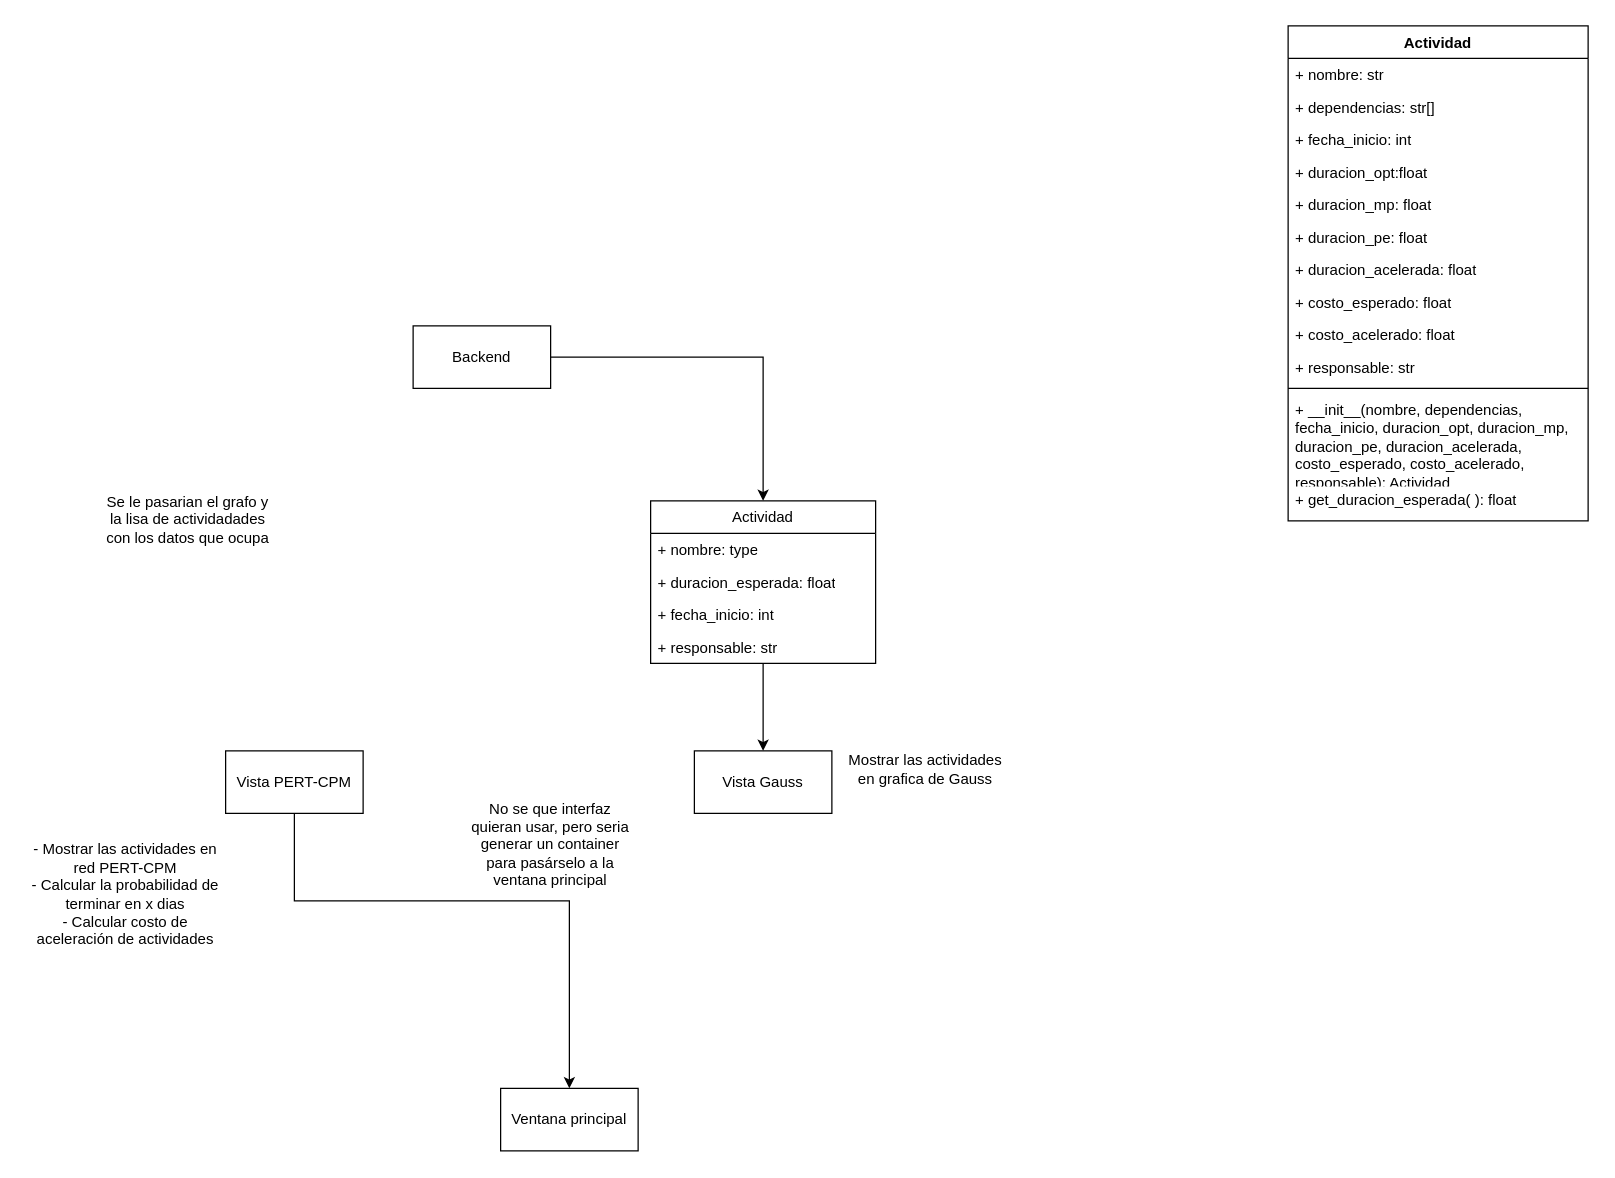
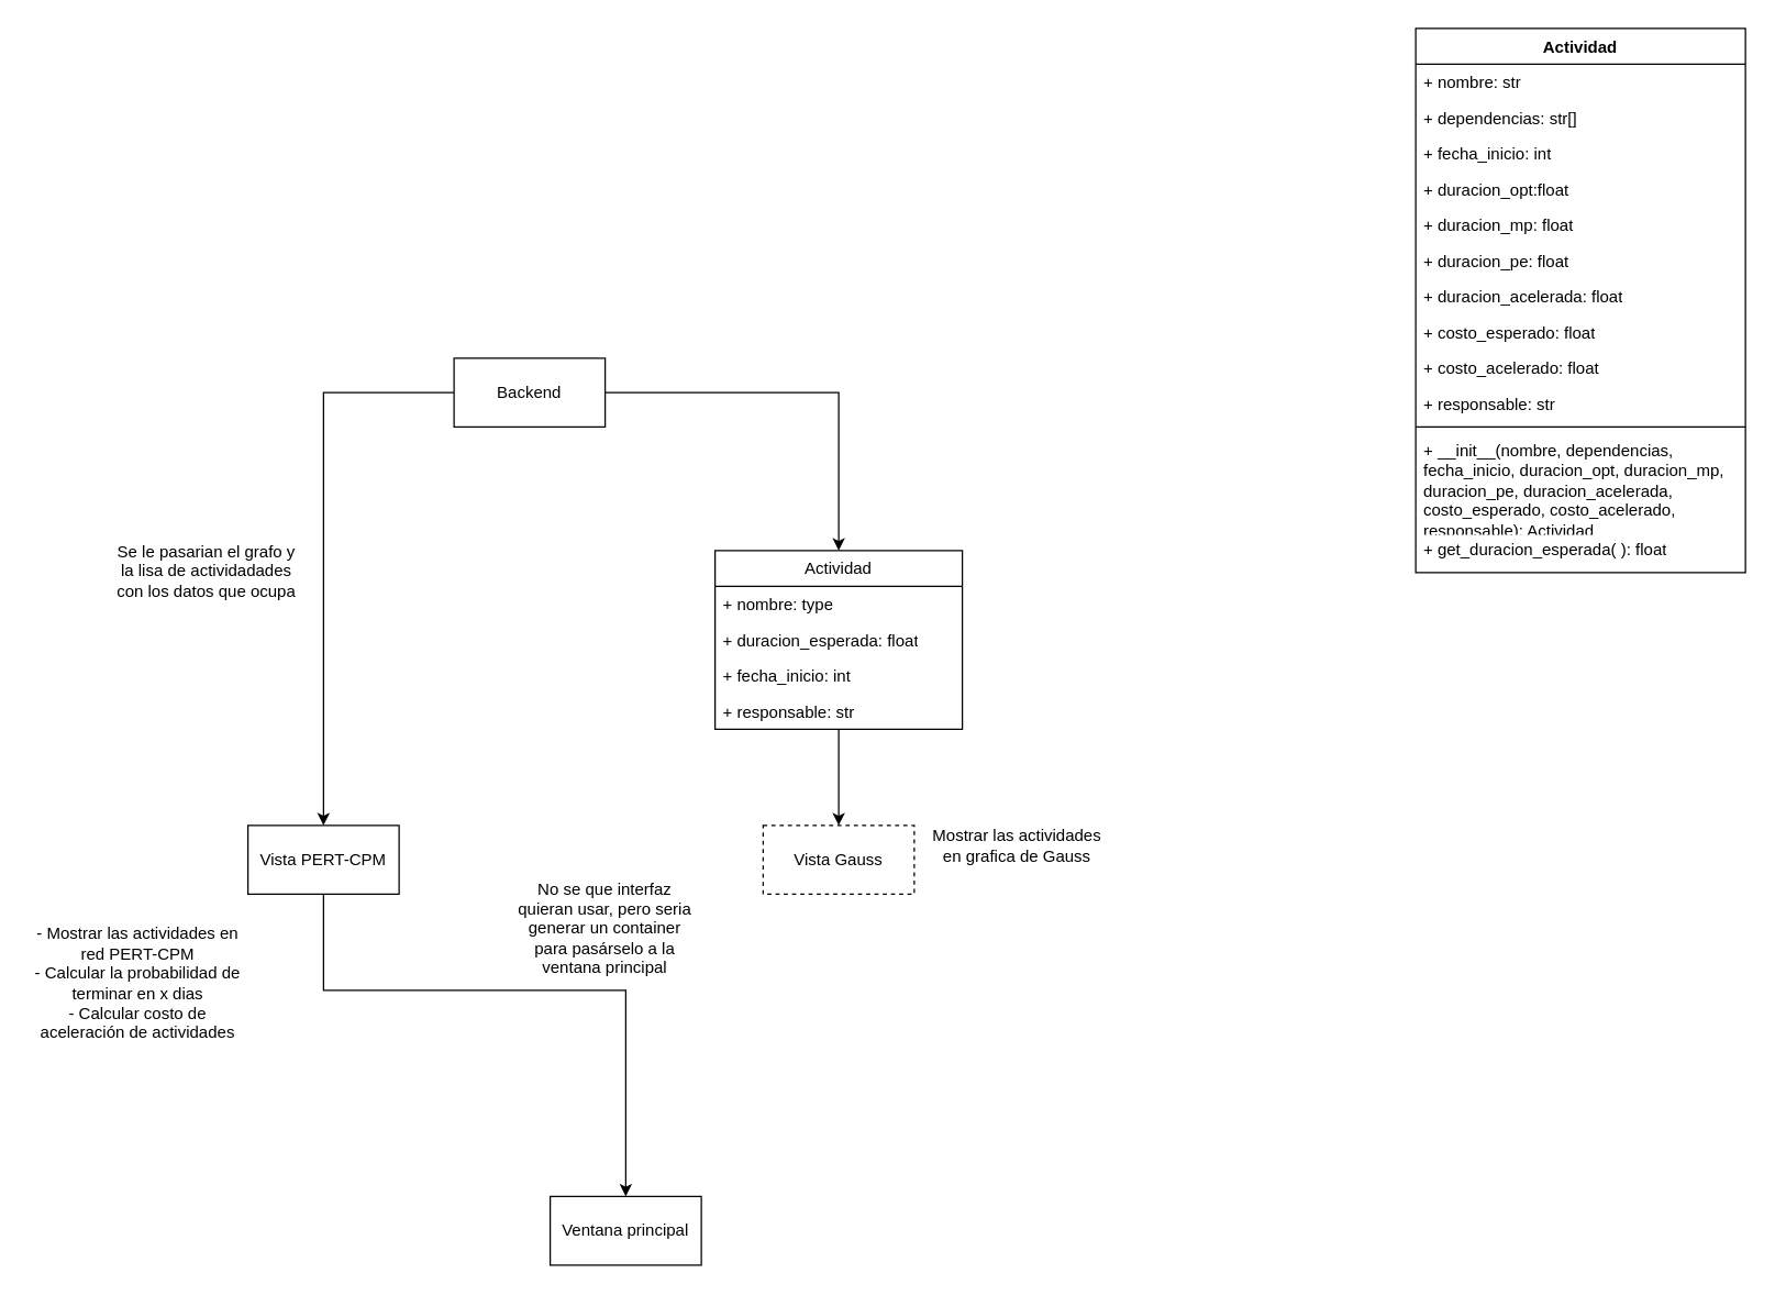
  <mxCell id="0" />
  <mxCell id="1" parent="0" />
  <mxCell id="2" value="Actividad" style="swimlane;fontStyle=1;align=center;verticalAlign=top;childLayout=stackLayout;horizontal=1;startSize=26;horizontalStack=0;resizeParent=1;resizeParentMax=0;resizeLast=0;collapsible=1;marginBottom=0;whiteSpace=wrap;html=1;" vertex="1" parent="1"><mxGeometry x="1030" y="20" width="240" height="396" as="geometry" /></mxCell>
  <mxCell id="3" value="+ nombre: str" style="text;strokeColor=none;fillColor=none;align=left;verticalAlign=top;spacingLeft=4;spacingRight=4;overflow=hidden;rotatable=0;points=[[0,0.5],[1,0.5]];portConstraint=eastwest;whiteSpace=wrap;html=1;" vertex="1" parent="2"><mxGeometry y="26" width="240" height="26" as="geometry" /></mxCell>
  <mxCell id="4" value="+ dependencias: str[]" style="text;strokeColor=none;fillColor=none;align=left;verticalAlign=top;spacingLeft=4;spacingRight=4;overflow=hidden;rotatable=0;points=[[0,0.5],[1,0.5]];portConstraint=eastwest;whiteSpace=wrap;html=1;" vertex="1" parent="2"><mxGeometry y="52" width="240" height="26" as="geometry" /></mxCell>
  <mxCell id="5" value="+ fecha_inicio: int" style="text;strokeColor=none;fillColor=none;align=left;verticalAlign=top;spacingLeft=4;spacingRight=4;overflow=hidden;rotatable=0;points=[[0,0.5],[1,0.5]];portConstraint=eastwest;whiteSpace=wrap;html=1;" vertex="1" parent="2"><mxGeometry y="78" width="240" height="26" as="geometry" /></mxCell>
  <mxCell id="6" value="+ duracion_opt:float" style="text;strokeColor=none;fillColor=none;align=left;verticalAlign=top;spacingLeft=4;spacingRight=4;overflow=hidden;rotatable=0;points=[[0,0.5],[1,0.5]];portConstraint=eastwest;whiteSpace=wrap;html=1;" vertex="1" parent="2"><mxGeometry y="104" width="240" height="26" as="geometry" /></mxCell>
  <mxCell id="7" value="+ duracion_mp: float" style="text;strokeColor=none;fillColor=none;align=left;verticalAlign=top;spacingLeft=4;spacingRight=4;overflow=hidden;rotatable=0;points=[[0,0.5],[1,0.5]];portConstraint=eastwest;whiteSpace=wrap;html=1;" vertex="1" parent="2"><mxGeometry y="130" width="240" height="26" as="geometry" /></mxCell>
  <mxCell id="8" value="+ duracion_pe: float" style="text;strokeColor=none;fillColor=none;align=left;verticalAlign=top;spacingLeft=4;spacingRight=4;overflow=hidden;rotatable=0;points=[[0,0.5],[1,0.5]];portConstraint=eastwest;whiteSpace=wrap;html=1;" vertex="1" parent="2"><mxGeometry y="156" width="240" height="26" as="geometry" /></mxCell>
  <mxCell id="9" value="+ duracion_acelerada: float" style="text;strokeColor=none;fillColor=none;align=left;verticalAlign=top;spacingLeft=4;spacingRight=4;overflow=hidden;rotatable=0;points=[[0,0.5],[1,0.5]];portConstraint=eastwest;whiteSpace=wrap;html=1;" vertex="1" parent="2"><mxGeometry y="182" width="240" height="26" as="geometry" /></mxCell>
  <mxCell id="10" value="+ costo_esperado: float" style="text;strokeColor=none;fillColor=none;align=left;verticalAlign=top;spacingLeft=4;spacingRight=4;overflow=hidden;rotatable=0;points=[[0,0.5],[1,0.5]];portConstraint=eastwest;whiteSpace=wrap;html=1;" vertex="1" parent="2"><mxGeometry y="208" width="240" height="26" as="geometry" /></mxCell>
  <mxCell id="11" value="+ costo_acelerado: float" style="text;strokeColor=none;fillColor=none;align=left;verticalAlign=top;spacingLeft=4;spacingRight=4;overflow=hidden;rotatable=0;points=[[0,0.5],[1,0.5]];portConstraint=eastwest;whiteSpace=wrap;html=1;" vertex="1" parent="2"><mxGeometry y="234" width="240" height="26" as="geometry" /></mxCell>
  <mxCell id="12" value="+ responsable: str" style="text;strokeColor=none;fillColor=none;align=left;verticalAlign=top;spacingLeft=4;spacingRight=4;overflow=hidden;rotatable=0;points=[[0,0.5],[1,0.5]];portConstraint=eastwest;whiteSpace=wrap;html=1;" vertex="1" parent="2"><mxGeometry y="260" width="240" height="26" as="geometry" /></mxCell>
  <mxCell id="13" value="" style="line;strokeWidth=1;fillColor=none;align=left;verticalAlign=middle;spacingTop=-1;spacingLeft=3;spacingRight=3;rotatable=0;labelPosition=right;points=[];portConstraint=eastwest;strokeColor=inherit;" vertex="1" parent="2"><mxGeometry y="286" width="240" height="8" as="geometry" /></mxCell>
  <mxCell id="14" value="+ __init__(nombre, dependencias, fecha_inicio, duracion_opt, duracion_mp, duracion_pe, duracion_acelerada, costo_esperado, costo_acelerado, responsable): Actividad&lt;div&gt;&lt;br&gt;&lt;/div&gt;" style="text;strokeColor=none;fillColor=none;align=left;verticalAlign=top;spacingLeft=4;spacingRight=4;overflow=hidden;rotatable=0;points=[[0,0.5],[1,0.5]];portConstraint=eastwest;whiteSpace=wrap;html=1;" vertex="1" parent="2"><mxGeometry y="294" width="240" height="72" as="geometry" /></mxCell>
  <mxCell id="15" value="+ get_duracion_esperada( ): float&lt;div&gt;&lt;br&gt;&lt;/div&gt;" style="text;strokeColor=none;fillColor=none;align=left;verticalAlign=top;spacingLeft=4;spacingRight=4;overflow=hidden;rotatable=0;points=[[0,0.5],[1,0.5]];portConstraint=eastwest;whiteSpace=wrap;html=1;" vertex="1" parent="2"><mxGeometry y="366" width="240" height="30" as="geometry" /></mxCell>
  <mxCell id="16" style="edgeStyle=orthogonalEdgeStyle;rounded=0;orthogonalLoop=1;jettySize=auto;html=1;exitX=1;exitY=0.5;exitDx=0;exitDy=0;" edge="1" parent="1" source="18" target="21"><mxGeometry relative="1" as="geometry" /></mxCell>
+ <mxCell id="17" style="edgeStyle=orthogonalEdgeStyle;rounded=0;orthogonalLoop=1;jettySize=auto;html=1;" edge="1" parent="1" source="18" target="28"><mxGeometry relative="1" as="geometry" /></mxCell>
  <mxCell id="18" value="Backend" style="html=1;whiteSpace=wrap;" vertex="1" parent="1"><mxGeometry x="330" y="260" width="110" height="50" as="geometry" /></mxCell>
- <mxCell id="19" value="Vista Gauss" style="html=1;whiteSpace=wrap;" vertex="1" parent="1"><mxGeometry x="555" y="600" width="110" height="50" as="geometry" /></mxCell>
+ <mxCell id="19" value="Vista Gauss" style="html=1;whiteSpace=wrap;dashed=1;" vertex="1" parent="1"><mxGeometry x="555" y="600" width="110" height="50" as="geometry" /></mxCell>
  <mxCell id="20" style="edgeStyle=orthogonalEdgeStyle;rounded=0;orthogonalLoop=1;jettySize=auto;html=1;" edge="1" parent="1" source="21" target="19"><mxGeometry relative="1" as="geometry" /></mxCell>
  <mxCell id="21" value="Actividad" style="swimlane;fontStyle=0;childLayout=stackLayout;horizontal=1;startSize=26;fillColor=none;horizontalStack=0;resizeParent=1;resizeParentMax=0;resizeLast=0;collapsible=1;marginBottom=0;whiteSpace=wrap;html=1;" vertex="1" parent="1"><mxGeometry x="520" y="400" width="180" height="130" as="geometry" /></mxCell>
  <mxCell id="22" value="+ nombre: type" style="text;strokeColor=none;fillColor=none;align=left;verticalAlign=top;spacingLeft=4;spacingRight=4;overflow=hidden;rotatable=0;points=[[0,0.5],[1,0.5]];portConstraint=eastwest;whiteSpace=wrap;html=1;" vertex="1" parent="21"><mxGeometry y="26" width="180" height="26" as="geometry" /></mxCell>
  <mxCell id="23" value="+ duracion_esperada: float" style="text;strokeColor=none;fillColor=none;align=left;verticalAlign=top;spacingLeft=4;spacingRight=4;overflow=hidden;rotatable=0;points=[[0,0.5],[1,0.5]];portConstraint=eastwest;whiteSpace=wrap;html=1;" vertex="1" parent="21"><mxGeometry y="52" width="180" height="26" as="geometry" /></mxCell>
  <mxCell id="24" value="+ fecha_inicio: int" style="text;strokeColor=none;fillColor=none;align=left;verticalAlign=top;spacingLeft=4;spacingRight=4;overflow=hidden;rotatable=0;points=[[0,0.5],[1,0.5]];portConstraint=eastwest;whiteSpace=wrap;html=1;" vertex="1" parent="21"><mxGeometry y="78" width="180" height="26" as="geometry" /></mxCell>
  <mxCell id="25" value="+ responsable: str" style="text;strokeColor=none;fillColor=none;align=left;verticalAlign=top;spacingLeft=4;spacingRight=4;overflow=hidden;rotatable=0;points=[[0,0.5],[1,0.5]];portConstraint=eastwest;whiteSpace=wrap;html=1;" vertex="1" parent="21"><mxGeometry y="104" width="180" height="26" as="geometry" /></mxCell>
  <mxCell id="26" value="Mostrar las actividades en grafica de Gauss" style="text;html=1;align=center;verticalAlign=middle;whiteSpace=wrap;rounded=0;" vertex="1" parent="1"><mxGeometry x="670" y="590" width="140" height="50" as="geometry" /></mxCell>
  <mxCell id="27" style="edgeStyle=orthogonalEdgeStyle;rounded=0;orthogonalLoop=1;jettySize=auto;html=1;entryX=0.5;entryY=0;entryDx=0;entryDy=0;" edge="1" parent="1" source="28" target="30"><mxGeometry relative="1" as="geometry"><Array as="points"><mxPoint x="235" y="720" /><mxPoint x="455" y="720" /></Array></mxGeometry></mxCell>
  <mxCell id="28" value="Vista PERT-CPM" style="html=1;whiteSpace=wrap;" vertex="1" parent="1"><mxGeometry x="180" y="600" width="110" height="50" as="geometry" /></mxCell>
  <mxCell id="29" value="- Mostrar las actividades en red PERT-CPM&lt;div&gt;- Calcular la probabilidad de terminar en x dias&lt;/div&gt;&lt;div&gt;- Calcular costo de aceleración de actividades&lt;/div&gt;" style="text;html=1;align=center;verticalAlign=middle;whiteSpace=wrap;rounded=0;" vertex="1" parent="1"><mxGeometry x="20" y="680" width="160" height="70" as="geometry" /></mxCell>
  <mxCell id="30" value="Ventana principal" style="html=1;whiteSpace=wrap;" vertex="1" parent="1"><mxGeometry x="400" y="870" width="110" height="50" as="geometry" /></mxCell>
  <mxCell id="31" value="No se que interfaz quieran usar, pero seria generar un container para pasárselo a la ventana principal" style="text;html=1;align=center;verticalAlign=middle;whiteSpace=wrap;rounded=0;" vertex="1" parent="1"><mxGeometry x="370" y="650" width="140" height="50" as="geometry" /></mxCell>
  <mxCell id="32" value="Se le pasarian el grafo y la lisa de actividadades con los datos que ocupa" style="text;html=1;align=center;verticalAlign=middle;whiteSpace=wrap;rounded=0;" vertex="1" parent="1"><mxGeometry x="80" y="390" width="140" height="50" as="geometry" /></mxCell>
